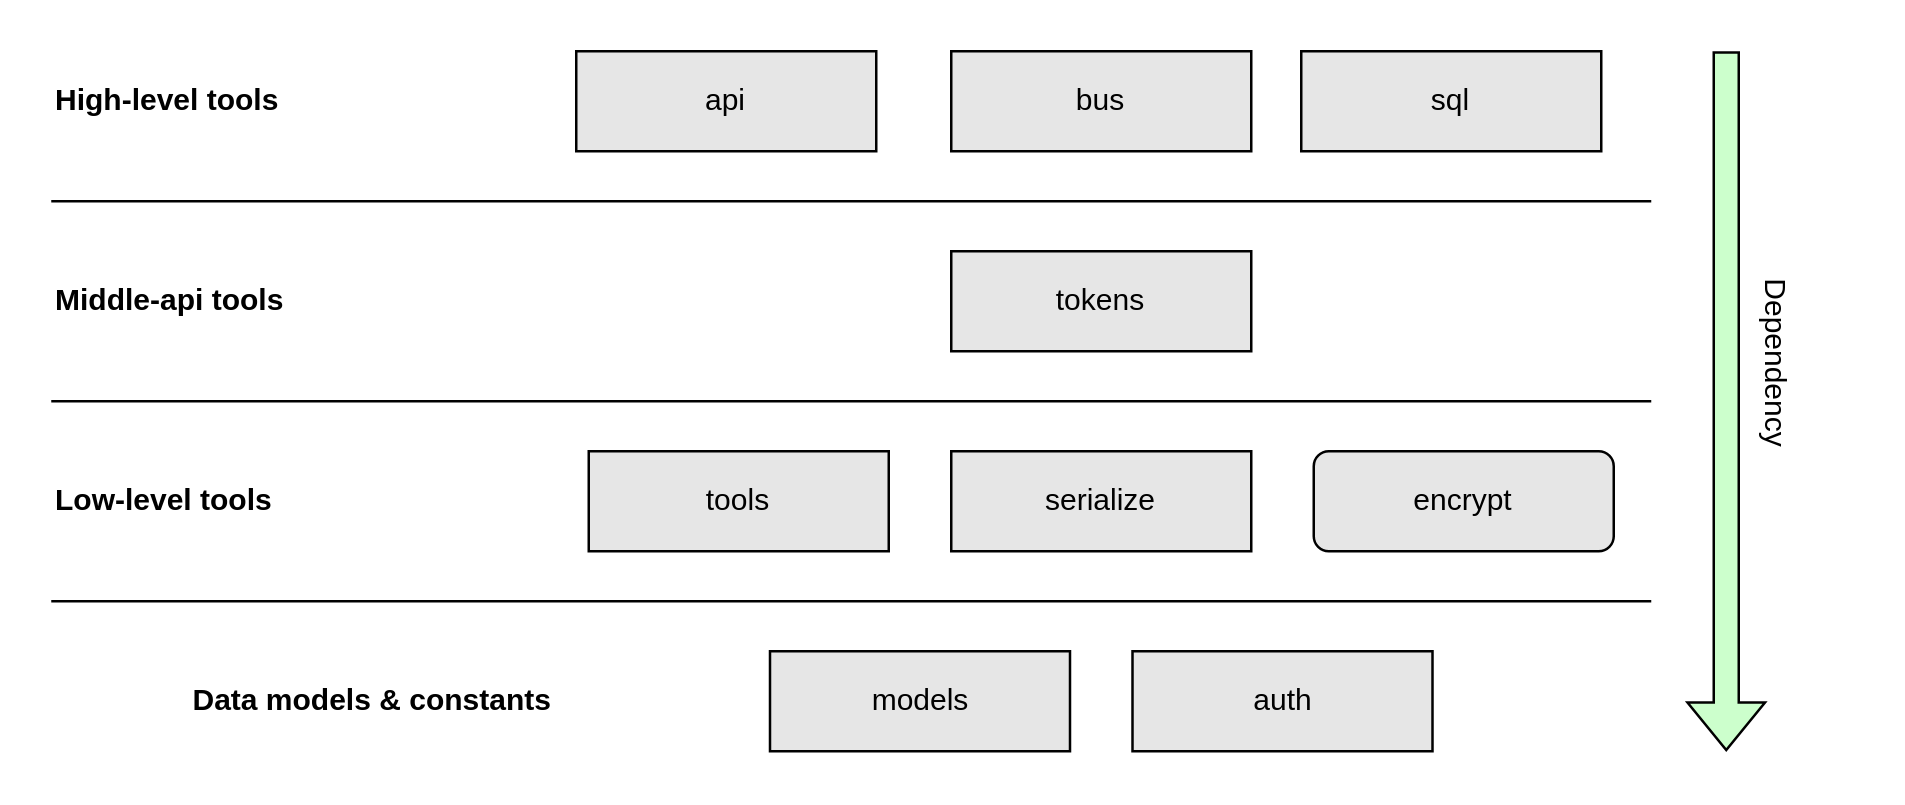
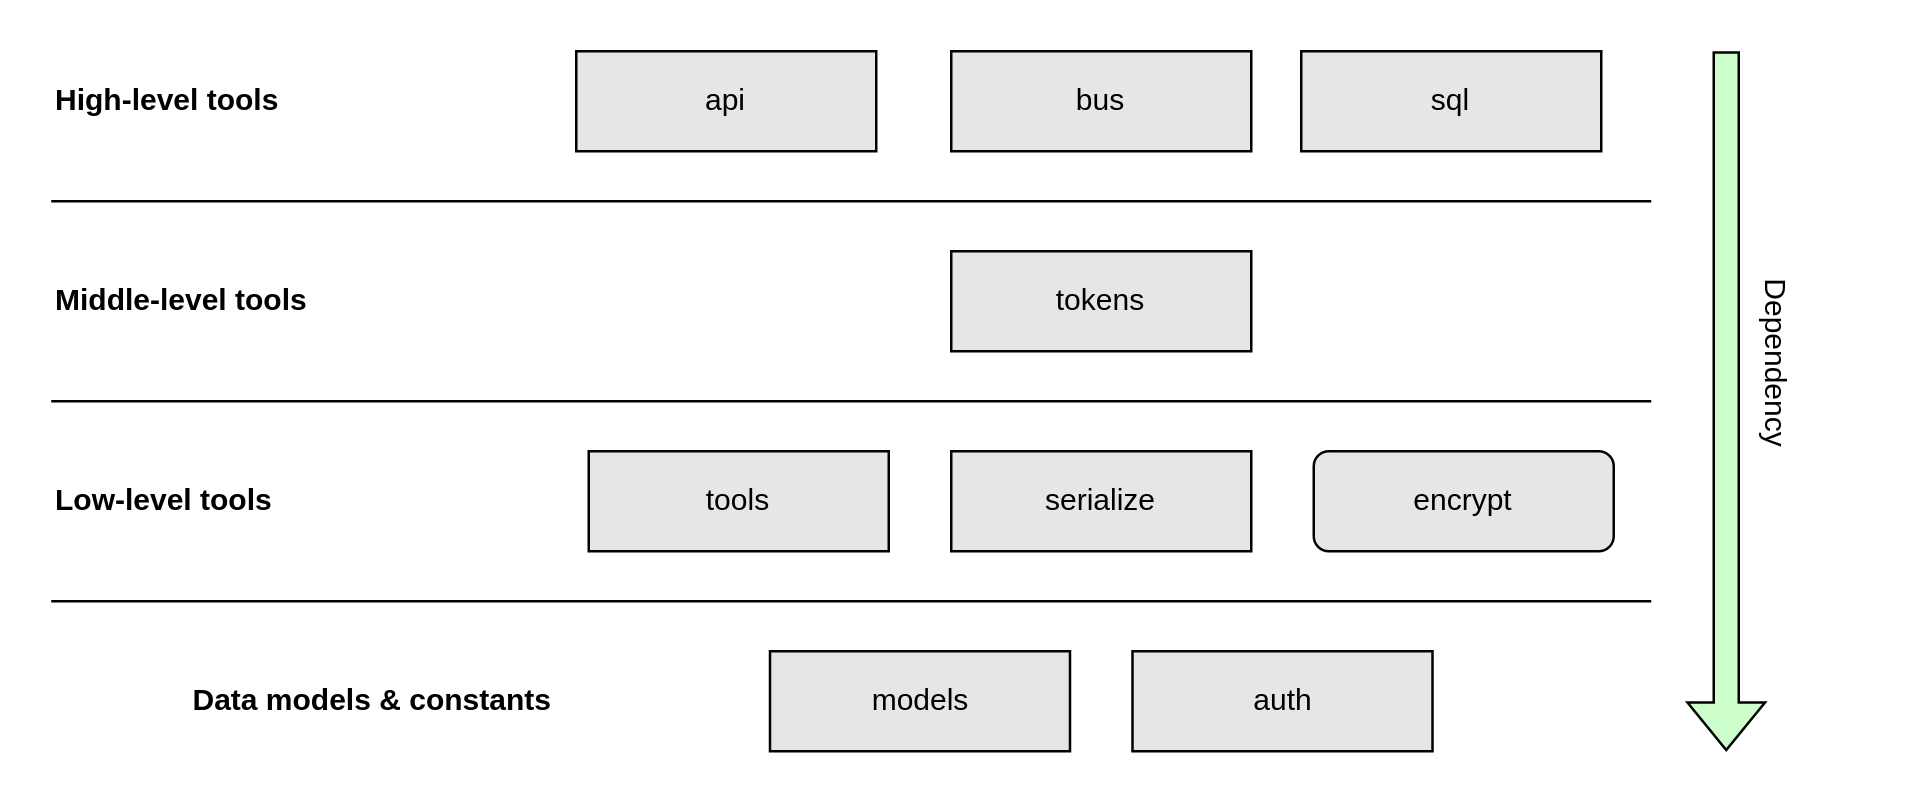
  <mxCell id="0" />
  <mxCell id="1" parent="0" />
  <mxCell id="2" value="api" style="rounded=0;whiteSpace=wrap;html=1;fillColor=#E6E6E6;" vertex="1" parent="1"><mxGeometry x="230" y="20" width="120" height="40" as="geometry" /></mxCell>
  <mxCell id="3" value="&lt;div&gt;bus&lt;/div&gt;" style="rounded=0;whiteSpace=wrap;html=1;fillColor=#E6E6E6;" vertex="1" parent="1"><mxGeometry x="380" y="20" width="120" height="40" as="geometry" /></mxCell>
  <mxCell id="4" value="models" style="rounded=0;whiteSpace=wrap;html=1;fillColor=#E6E6E6;" vertex="1" parent="1"><mxGeometry x="307.5" y="260" width="120" height="40" as="geometry" /></mxCell>
  <mxCell id="5" value="serialize" style="rounded=0;whiteSpace=wrap;html=1;fillColor=#E6E6E6;" vertex="1" parent="1"><mxGeometry x="380" y="180" width="120" height="40" as="geometry" /></mxCell>
  <mxCell id="6" value="encrypt" style="whiteSpace=wrap;html=1;fillColor=#E6E6E6;rounded=1;" vertex="1" parent="1"><mxGeometry x="525" y="180" width="120" height="40" as="geometry" /></mxCell>
  <mxCell id="7" value="tokens" style="rounded=0;whiteSpace=wrap;html=1;fillColor=#E6E6E6;" vertex="1" parent="1"><mxGeometry x="380" y="100" width="120" height="40" as="geometry" /></mxCell>
  <mxCell id="8" value="tools" style="rounded=0;whiteSpace=wrap;html=1;fillColor=#E6E6E6;" vertex="1" parent="1"><mxGeometry x="235" y="180" width="120" height="40" as="geometry" /></mxCell>
  <mxCell id="9" value="auth" style="rounded=0;whiteSpace=wrap;html=1;fillColor=#E6E6E6;" vertex="1" parent="1"><mxGeometry x="452.5" y="260" width="120" height="40" as="geometry" /></mxCell>
  <mxCell id="10" value="sql" style="rounded=0;whiteSpace=wrap;html=1;fillColor=#E6E6E6;" vertex="1" parent="1"><mxGeometry x="520" y="20" width="120" height="40" as="geometry" /></mxCell>
  <mxCell id="11" value="" style="endArrow=none;html=1;rounded=0;" edge="1" parent="1"><mxGeometry width="50" height="50" relative="1" as="geometry"><mxPoint x="20" y="80" as="sourcePoint" /><mxPoint x="660" y="80" as="targetPoint" /></mxGeometry></mxCell>
  <mxCell id="12" value="" style="endArrow=none;html=1;rounded=0;" edge="1" parent="1"><mxGeometry width="50" height="50" relative="1" as="geometry"><mxPoint x="20" y="160" as="sourcePoint" /><mxPoint x="660" y="160" as="targetPoint" /></mxGeometry></mxCell>
  <mxCell id="13" value="" style="endArrow=none;html=1;rounded=0;" edge="1" parent="1"><mxGeometry width="50" height="50" relative="1" as="geometry"><mxPoint x="20" y="240" as="sourcePoint" /><mxPoint x="660" y="240" as="targetPoint" /></mxGeometry></mxCell>
  <mxCell id="14" value="" style="shape=flexArrow;endArrow=classic;html=1;rounded=0;fillColor=#CCFFCC;" edge="1" parent="1"><mxGeometry width="50" height="50" relative="1" as="geometry"><mxPoint x="690" y="20" as="sourcePoint" /><mxPoint x="690" y="300" as="targetPoint" /></mxGeometry></mxCell>
  <mxCell id="15" value="Dependency" style="text;html=1;strokeColor=none;fillColor=none;align=center;verticalAlign=middle;whiteSpace=wrap;rounded=0;rotation=90;" vertex="1" parent="1"><mxGeometry x="680" y="130" width="60" height="30" as="geometry" /></mxCell>
  <mxCell id="16" value="&lt;div align=&quot;left&quot;&gt;&lt;b&gt;Data models &amp;amp; constants&lt;/b&gt;&lt;/div&gt;" style="text;html=1;strokeColor=none;fillColor=none;align=left;verticalAlign=middle;whiteSpace=wrap;rounded=0;" vertex="1" parent="1"><mxGeometry x="75" y="265" width="160" height="30" as="geometry" /></mxCell>
  <mxCell id="17" value="&lt;div align=&quot;left&quot;&gt;&lt;b&gt;Low-level tools&lt;br&gt;&lt;/b&gt;&lt;/div&gt;" style="text;html=1;strokeColor=none;fillColor=none;align=left;verticalAlign=middle;whiteSpace=wrap;rounded=0;" vertex="1" parent="1"><mxGeometry x="20" y="185" width="140" height="30" as="geometry" /></mxCell>
- <mxCell id="18" value="&lt;div align=&quot;left&quot;&gt;&lt;b&gt;Middle-api tools&lt;br&gt;&lt;/b&gt;&lt;/div&gt;" style="text;html=1;strokeColor=none;fillColor=none;align=left;verticalAlign=middle;whiteSpace=wrap;rounded=0;" vertex="1" parent="1"><mxGeometry x="20" y="105" width="140" height="30" as="geometry" /></mxCell>
+ <mxCell id="18" value="&lt;div align=&quot;left&quot;&gt;&lt;b&gt;Middle-level tools&lt;br&gt;&lt;/b&gt;&lt;/div&gt;" style="text;html=1;strokeColor=none;fillColor=none;align=left;verticalAlign=middle;whiteSpace=wrap;rounded=0;" vertex="1" parent="1"><mxGeometry x="20" y="105" width="140" height="30" as="geometry" /></mxCell>
  <mxCell id="19" value="&lt;div align=&quot;left&quot;&gt;&lt;b&gt;High-level tools&lt;br&gt;&lt;/b&gt;&lt;/div&gt;" style="text;html=1;strokeColor=none;fillColor=none;align=left;verticalAlign=middle;whiteSpace=wrap;rounded=0;" vertex="1" parent="1"><mxGeometry x="20" y="25" width="140" height="30" as="geometry" /></mxCell>
